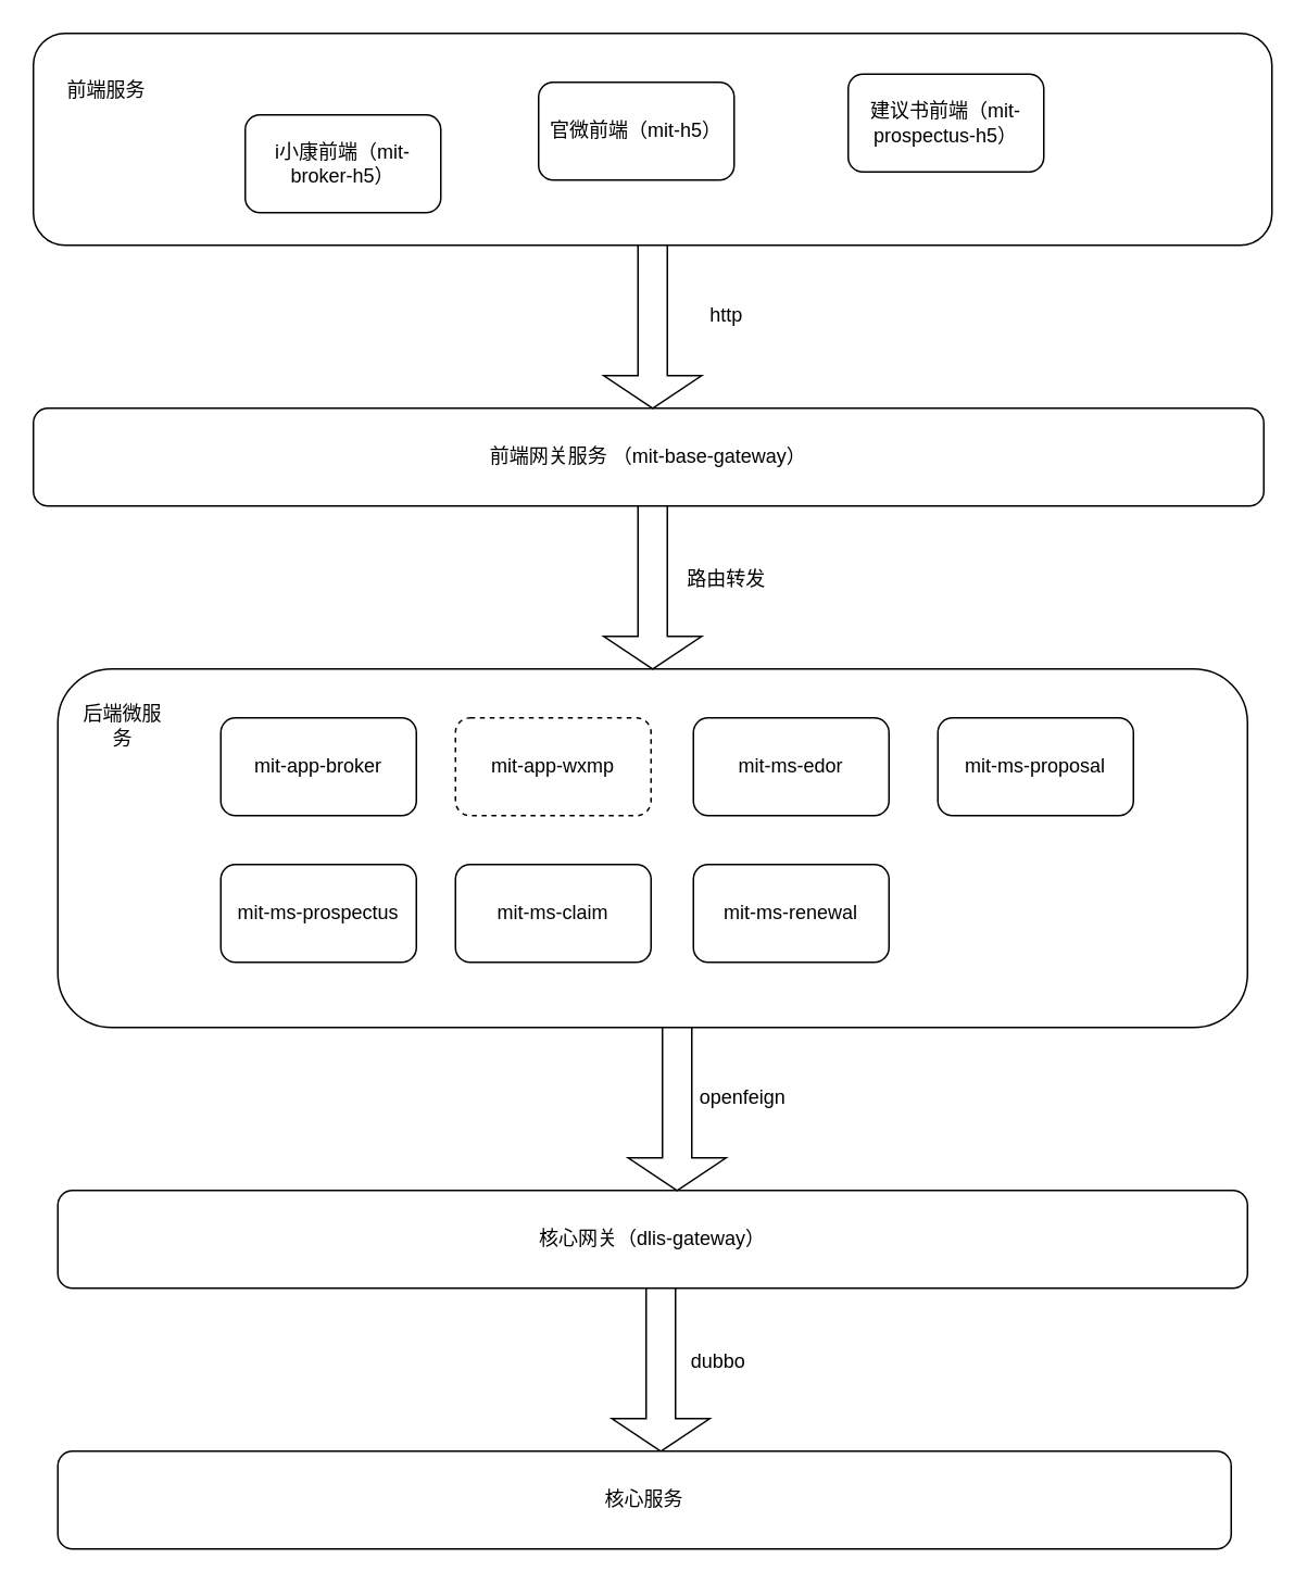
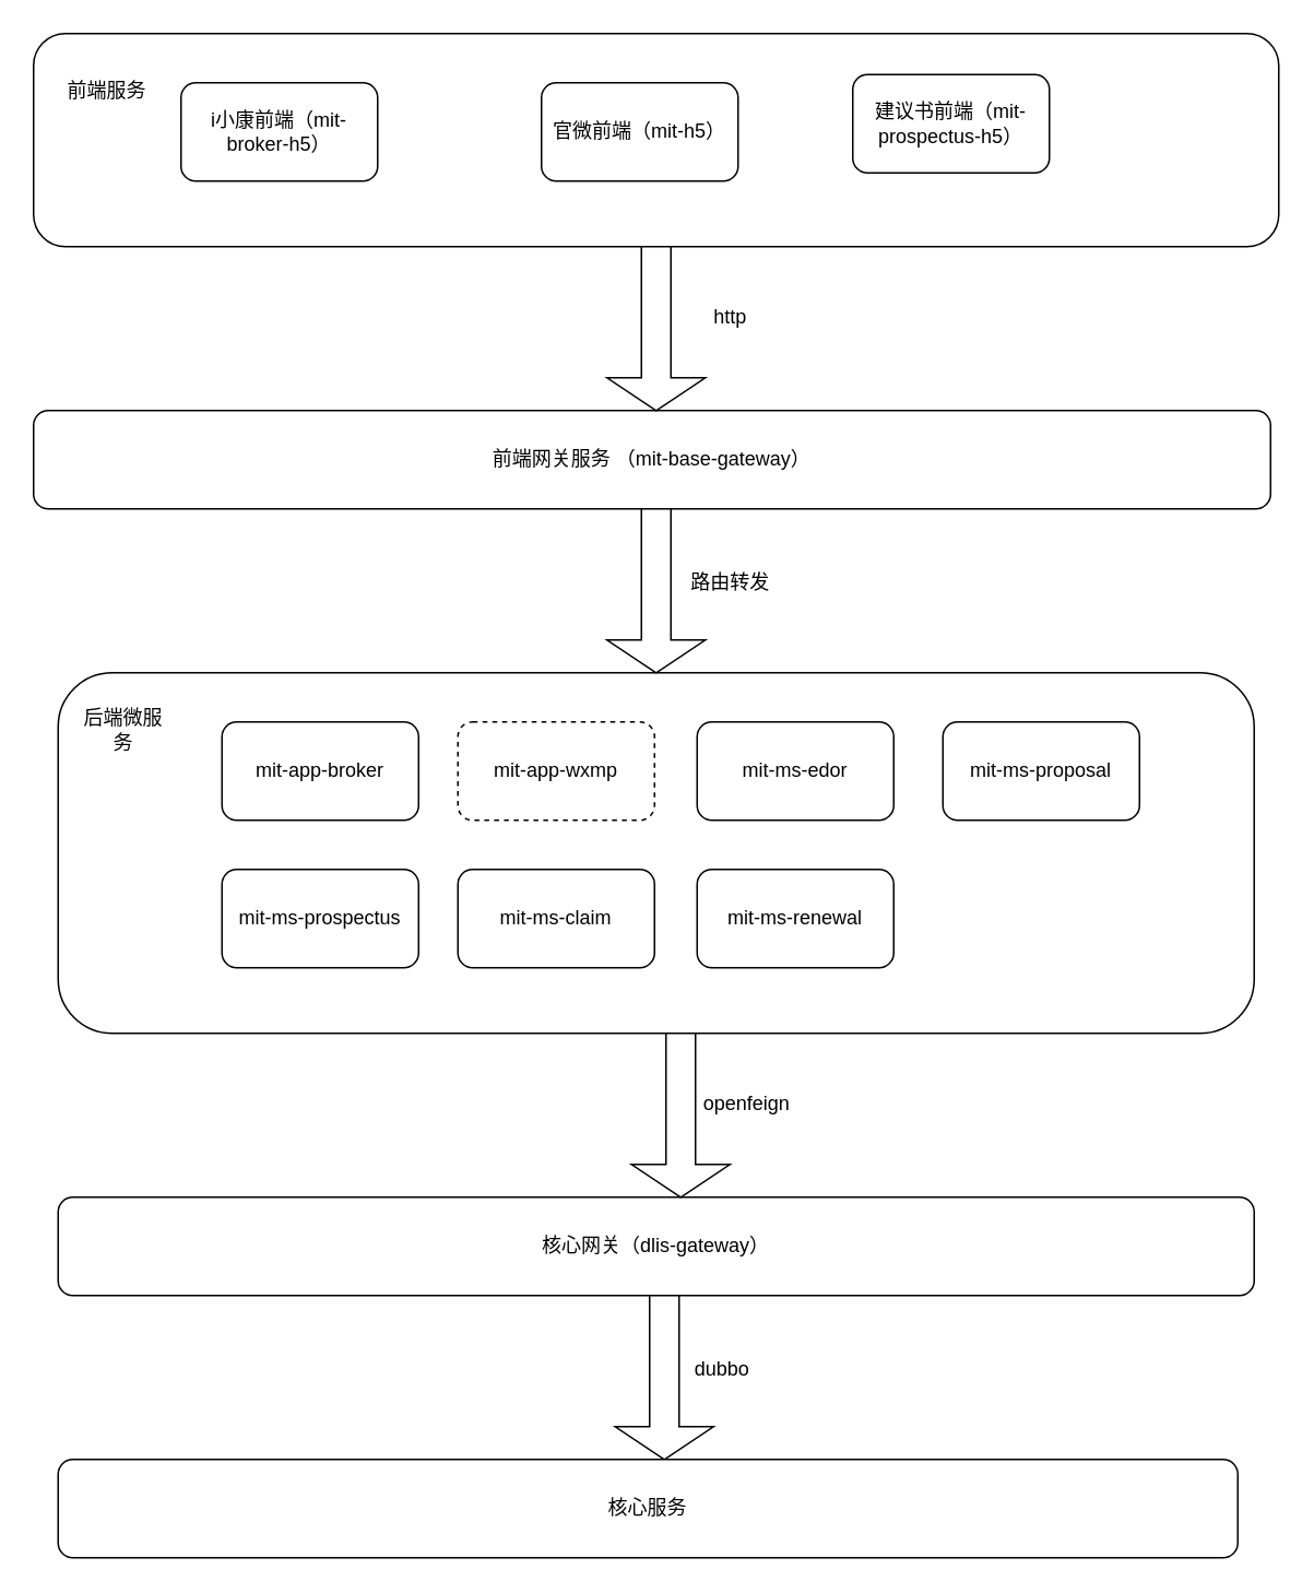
  <mxCell id="0" />
  <mxCell id="1" parent="0" />
  <mxCell id="2" value="" style="rounded=1;whiteSpace=wrap;html=1;" vertex="1" parent="1"><mxGeometry x="20" y="20" width="760" height="130" as="geometry" /></mxCell>
- <mxCell id="3" value="i小康前端（mit-broker-h5）" style="rounded=1;whiteSpace=wrap;html=1;" vertex="1" parent="1"><mxGeometry x="150" y="70" width="120" height="60" as="geometry" /></mxCell>
+ <mxCell id="3" value="i小康前端（mit-broker-h5）" style="rounded=1;whiteSpace=wrap;html=1;" vertex="1" parent="1"><mxGeometry x="110" y="50" width="120" height="60" as="geometry" /></mxCell>
  <mxCell id="4" value="官微前端（mit-h5）" style="rounded=1;whiteSpace=wrap;html=1;" vertex="1" parent="1"><mxGeometry x="330" y="50" width="120" height="60" as="geometry" /></mxCell>
  <mxCell id="5" value="前端网关服务 （mit-base-gateway）" style="rounded=1;whiteSpace=wrap;html=1;" vertex="1" parent="1"><mxGeometry x="20" width="755" height="60" as="geometry" y="250" /></mxCell>
  <mxCell id="6" value="建议书前端（mit-prospectus-h5）" style="rounded=1;whiteSpace=wrap;html=1;" vertex="1" parent="1"><mxGeometry x="520" y="45" width="120" height="60" as="geometry" /></mxCell>
  <mxCell id="7" value="" style="group" vertex="1" connectable="0" parent="1"><mxGeometry x="35" y="410" width="730" height="220" as="geometry" /></mxCell>
  <mxCell id="8" value="" style="rounded=1;whiteSpace=wrap;html=1;" vertex="1" parent="7"><mxGeometry width="730" height="220" as="geometry" /></mxCell>
  <mxCell id="9" value="mit-app-broker" style="rounded=1;whiteSpace=wrap;html=1;" vertex="1" parent="7"><mxGeometry x="100" y="30" width="120" height="60" as="geometry" /></mxCell>
  <mxCell id="10" value="mit-app-wxmp" style="rounded=1;whiteSpace=wrap;html=1;dashed=1;" vertex="1" parent="7"><mxGeometry x="244" y="30" width="120" height="60" as="geometry" /></mxCell>
  <mxCell id="11" value="mit-ms-edor" style="rounded=1;whiteSpace=wrap;html=1;" vertex="1" parent="7"><mxGeometry x="390" y="30" width="120" height="60" as="geometry" /></mxCell>
  <mxCell id="12" value="mit-ms-proposal" style="rounded=1;whiteSpace=wrap;html=1;" vertex="1" parent="7"><mxGeometry x="540" y="30" width="120" height="60" as="geometry" /></mxCell>
  <mxCell id="13" value="mit-ms-prospectus" style="rounded=1;whiteSpace=wrap;html=1;" vertex="1" parent="7"><mxGeometry x="100" y="120" width="120" height="60" as="geometry" /></mxCell>
  <mxCell id="14" value="mit-ms-claim" style="rounded=1;whiteSpace=wrap;html=1;" vertex="1" parent="7"><mxGeometry x="244" y="120" width="120" height="60" as="geometry" /></mxCell>
  <mxCell id="15" value="mit-ms-renewal" style="rounded=1;whiteSpace=wrap;html=1;" vertex="1" parent="7"><mxGeometry x="390" y="120" width="120" height="60" as="geometry" /></mxCell>
  <mxCell id="16" value="后端微服务" style="text;html=1;align=center;verticalAlign=middle;whiteSpace=wrap;rounded=0;" vertex="1" parent="7"><mxGeometry x="10" y="20" width="60" height="30" as="geometry" /></mxCell>
  <mxCell id="17" value="前端服务" style="text;html=1;align=center;verticalAlign=middle;whiteSpace=wrap;rounded=0;" vertex="1" parent="1"><mxGeometry x="35" y="40" width="60" height="30" as="geometry" /></mxCell>
  <mxCell id="18" value="" style="shape=singleArrow;direction=south;whiteSpace=wrap;html=1;" vertex="1" parent="1"><mxGeometry x="370" y="150" width="60" height="100" as="geometry" /></mxCell>
  <mxCell id="19" value="http" style="text;html=1;align=center;verticalAlign=middle;resizable=0;points=[];autosize=1;strokeColor=none;fillColor=none;" vertex="1" parent="1"><mxGeometry x="425" y="178" width="40" height="30" as="geometry" /></mxCell>
  <mxCell id="20" value="" style="shape=singleArrow;direction=south;whiteSpace=wrap;html=1;" vertex="1" parent="1"><mxGeometry x="370" y="310" width="60" height="100" as="geometry" /></mxCell>
  <mxCell id="21" value="路由转发" style="text;html=1;align=center;verticalAlign=middle;resizable=0;points=[];autosize=1;strokeColor=none;fillColor=none;" vertex="1" parent="1"><mxGeometry x="410" y="340" width="70" height="30" as="geometry" /></mxCell>
  <mxCell id="22" value="核心网关（dlis-gateway）" style="rounded=1;whiteSpace=wrap;html=1;" vertex="1" parent="1"><mxGeometry x="35" y="730" width="730" height="60" as="geometry" /></mxCell>
  <mxCell id="23" value="" style="shape=singleArrow;direction=south;whiteSpace=wrap;html=1;" vertex="1" parent="1"><mxGeometry x="385" y="630" width="60" height="100" as="geometry" /></mxCell>
  <mxCell id="24" value="openfeign" style="text;html=1;align=center;verticalAlign=middle;resizable=0;points=[];autosize=1;strokeColor=none;fillColor=none;" vertex="1" parent="1"><mxGeometry x="415" y="658" width="80" height="30" as="geometry" /></mxCell>
  <mxCell id="25" value="" style="shape=singleArrow;direction=south;whiteSpace=wrap;html=1;" vertex="1" parent="1"><mxGeometry x="375" y="790" width="60" height="100" as="geometry" /></mxCell>
  <mxCell id="26" value="核心服务" style="rounded=1;whiteSpace=wrap;html=1;" vertex="1" parent="1"><mxGeometry x="35" y="890" width="720" height="60" as="geometry" /></mxCell>
  <mxCell id="27" value="dubbo" style="text;html=1;align=center;verticalAlign=middle;resizable=0;points=[];autosize=1;strokeColor=none;fillColor=none;" vertex="1" parent="1"><mxGeometry x="410" y="820" width="60" height="30" as="geometry" /></mxCell>
